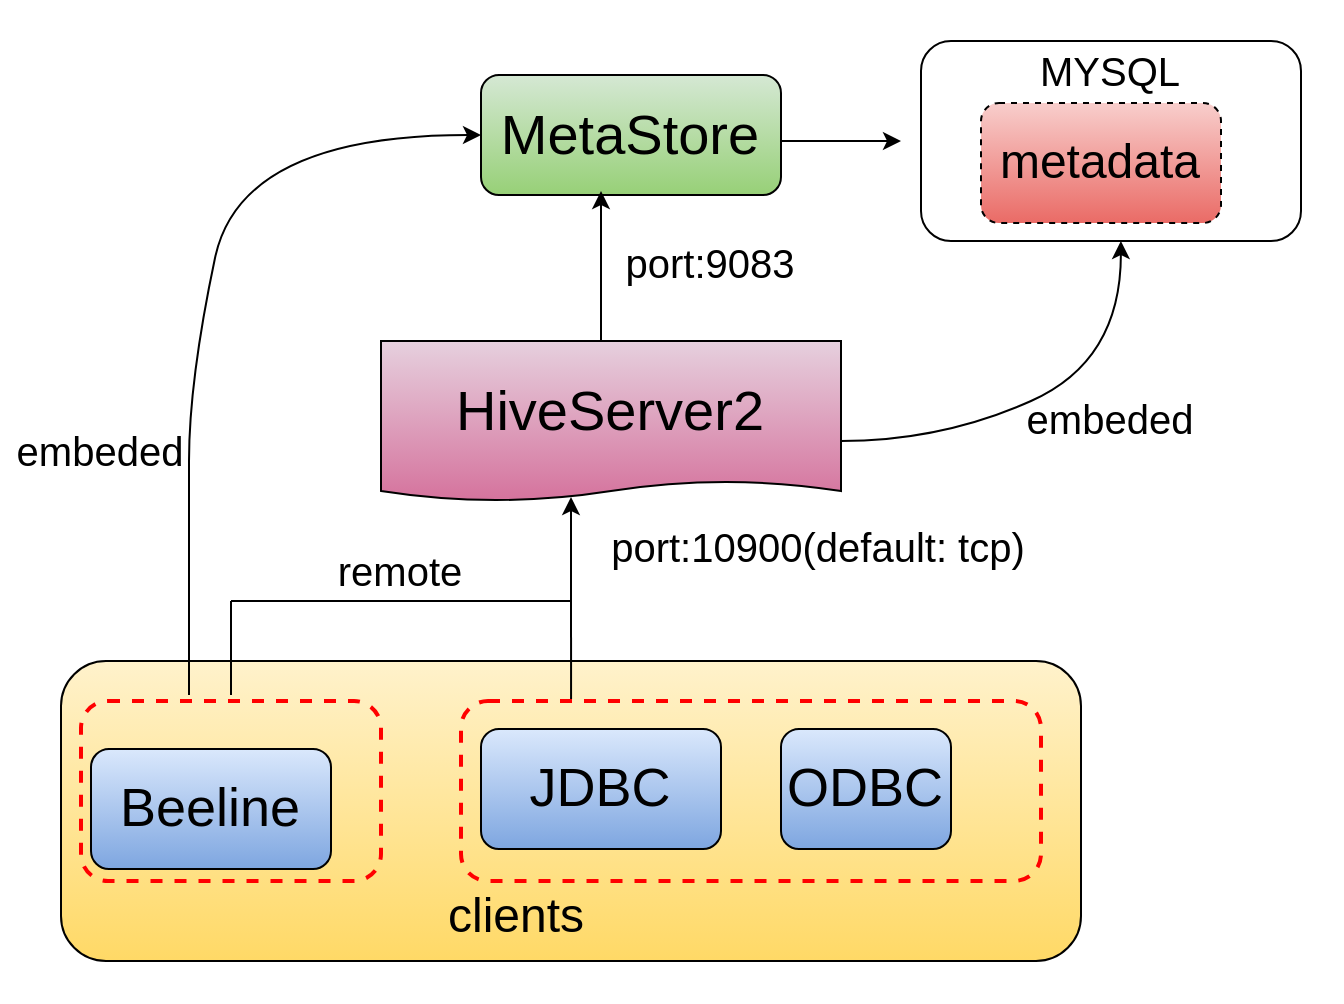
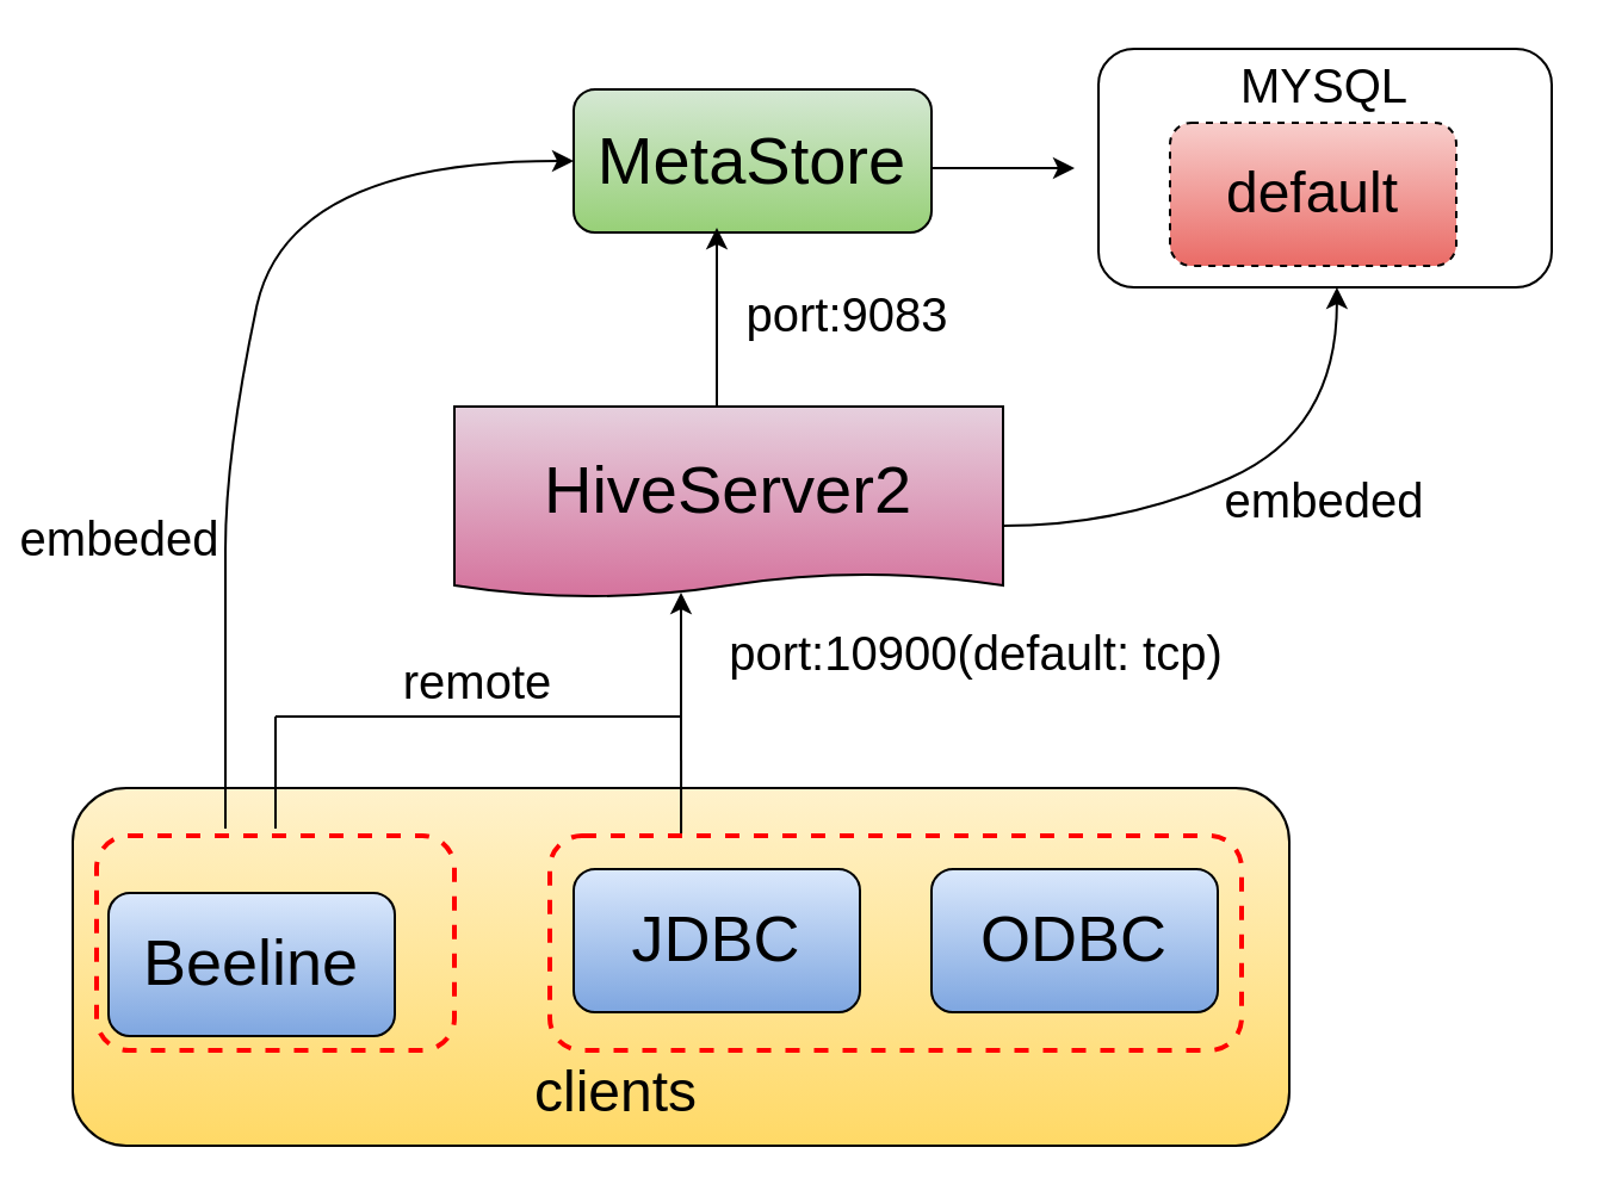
  <mxCell id="0" />
  <mxCell id="1" parent="0" />
  <mxCell id="2" value="" style="rounded=1;whiteSpace=wrap;html=1;fillColor=#fff2cc;gradientColor=#ffd966;strokeColor=#000000;" parent="1" vertex="1"><mxGeometry x="30" y="330" width="510" height="150" as="geometry" /></mxCell>
  <mxCell id="3" value="" style="rounded=1;whiteSpace=wrap;html=1;fillColor=none;gradientColor=#b3b3b3;strokeColor=#000000;glass=0;shadow=0;" parent="1" vertex="1"><mxGeometry x="460" y="20" width="190" height="100" as="geometry" /></mxCell>
  <mxCell id="4" value="" style="rounded=1;whiteSpace=wrap;html=1;fillColor=none;dashed=1;strokeColor=#FF0000;strokeWidth=2;" parent="1" vertex="1"><mxGeometry x="40" y="350" width="150" height="90" as="geometry" /></mxCell>
  <mxCell id="5" value="&lt;font style=&quot;font-size: 27px;&quot;&gt;Beeline&lt;/font&gt;" style="rounded=1;whiteSpace=wrap;html=1;fillColor=#dae8fc;strokeColor=#000000;gradientColor=#7ea6e0;" parent="1" vertex="1"><mxGeometry x="45" y="374" width="120" height="60" as="geometry" /></mxCell>
  <mxCell id="6" value="&lt;span style=&quot;font-size: 27px;&quot;&gt;JDBC&lt;/span&gt;" style="rounded=1;whiteSpace=wrap;html=1;fillColor=#dae8fc;strokeColor=#000000;gradientColor=#7ea6e0;" parent="1" vertex="1"><mxGeometry x="240" y="364" width="120" height="60" as="geometry" /></mxCell>
- <mxCell id="7" value="&lt;span style=&quot;font-size: 27px;&quot;&gt;ODBC&lt;/span&gt;" style="rounded=1;whiteSpace=wrap;html=1;fillColor=#dae8fc;strokeColor=#000000;gradientColor=#7ea6e0;" parent="1" vertex="1"><mxGeometry x="390" y="364" width="85" height="60" as="geometry" /></mxCell>
+ <mxCell id="7" value="&lt;span style=&quot;font-size: 27px;&quot;&gt;ODBC&lt;/span&gt;" style="rounded=1;whiteSpace=wrap;html=1;fillColor=#dae8fc;strokeColor=#000000;gradientColor=#7ea6e0;" parent="1" vertex="1"><mxGeometry x="390" y="364" width="120" height="60" as="geometry" /></mxCell>
  <mxCell id="8" value="&lt;font style=&quot;font-size: 28px;&quot;&gt;HiveServer2&lt;/font&gt;" style="shape=document;whiteSpace=wrap;html=1;boundedLbl=1;fillColor=#e6d0de;strokeColor=#000000;gradientColor=#d5739d;size=0.125;" parent="1" vertex="1"><mxGeometry x="190" y="170" width="230" height="80" as="geometry" /></mxCell>
  <mxCell id="9" value="" style="endArrow=none;html=1;rounded=0;exitX=0.5;exitY=0;exitDx=0;exitDy=0;endFill=0;" parent="1" edge="1"><mxGeometry width="50" height="50" relative="1" as="geometry"><mxPoint x="115" y="347" as="sourcePoint" /><mxPoint x="115" y="300" as="targetPoint" /></mxGeometry></mxCell>
- <mxCell id="10" value="&lt;font style=&quot;font-size: 24px;&quot;&gt;metadata&lt;/font&gt;" style="rounded=1;whiteSpace=wrap;html=1;fillColor=#f8cecc;strokeColor=#000000;gradientColor=#ea6b66;dashed=1;" parent="1" vertex="1"><mxGeometry x="490" y="51" width="120" height="60" as="geometry" /></mxCell>
+ <mxCell id="10" value="&lt;font style=&quot;font-size: 24px;&quot;&gt;default&lt;/font&gt;" style="rounded=1;whiteSpace=wrap;html=1;fillColor=#f8cecc;strokeColor=#000000;gradientColor=#ea6b66;dashed=1;" parent="1" vertex="1"><mxGeometry x="490" y="51" width="120" height="60" as="geometry" /></mxCell>
  <mxCell id="11" value="&lt;font style=&quot;font-size: 28px;&quot;&gt;MetaStore&lt;/font&gt;" style="rounded=1;whiteSpace=wrap;html=1;fillColor=#d5e8d4;strokeColor=#000000;gradientColor=#97d077;" parent="1" vertex="1"><mxGeometry x="240" y="37" width="150" height="60" as="geometry" /></mxCell>
  <mxCell id="12" value="" style="endArrow=classic;html=1;rounded=0;entryX=0.4;entryY=0.967;entryDx=0;entryDy=0;entryPerimeter=0;" parent="1" edge="1" target="11"><mxGeometry width="50" height="50" relative="1" as="geometry"><mxPoint x="300" y="170" as="sourcePoint" /><mxPoint x="299" y="100" as="targetPoint" /></mxGeometry></mxCell>
  <mxCell id="13" value="" style="endArrow=classic;html=1;rounded=0;" parent="1" edge="1"><mxGeometry width="50" height="50" relative="1" as="geometry"><mxPoint x="390" y="70" as="sourcePoint" /><mxPoint x="450" y="70" as="targetPoint" /></mxGeometry></mxCell>
  <mxCell id="14" value="MYSQL" style="text;html=1;align=center;verticalAlign=middle;whiteSpace=wrap;rounded=0;fontSize=20;" parent="1" vertex="1"><mxGeometry x="525" y="20" width="60" height="30" as="geometry" /></mxCell>
  <mxCell id="15" value="port:9083" style="text;html=1;align=center;verticalAlign=middle;whiteSpace=wrap;rounded=0;fontSize=20;" parent="1" vertex="1"><mxGeometry x="325" y="116" width="60" height="30" as="geometry" /></mxCell>
  <mxCell id="16" value="port:10900(default: tcp)&lt;div&gt;&lt;br&gt;&lt;/div&gt;" style="text;html=1;align=center;verticalAlign=middle;whiteSpace=wrap;rounded=0;fontSize=20;" parent="1" vertex="1"><mxGeometry x="299" y="270" width="220" height="30" as="geometry" /></mxCell>
  <mxCell id="17" value="" style="curved=1;endArrow=classic;html=1;rounded=0;exitX=1;exitY=0.625;exitDx=0;exitDy=0;exitPerimeter=0;entryX=0.526;entryY=1;entryDx=0;entryDy=0;entryPerimeter=0;" parent="1" source="8" edge="1" target="3"><mxGeometry width="50" height="50" relative="1" as="geometry"><mxPoint x="460" y="205" as="sourcePoint" /><mxPoint x="560" y="130" as="targetPoint" /><Array as="points"><mxPoint x="470" y="220" /><mxPoint x="560" y="180" /></Array></mxGeometry></mxCell>
  <mxCell id="18" value="&lt;font style=&quot;font-size: 20px;&quot;&gt;embeded&lt;/font&gt;" style="text;html=1;align=center;verticalAlign=middle;whiteSpace=wrap;rounded=0;fontSize=18;" parent="1" vertex="1"><mxGeometry x="500" y="195" width="110" height="30" as="geometry" /></mxCell>
  <mxCell id="19" value="" style="rounded=1;whiteSpace=wrap;html=1;fillColor=none;dashed=1;strokeColor=#FF0000;strokeWidth=2;" parent="1" vertex="1"><mxGeometry x="230" y="350" width="290" height="90" as="geometry" /></mxCell>
  <mxCell id="20" value="" style="endArrow=classic;html=1;rounded=0;exitX=0.207;exitY=-0.011;exitDx=0;exitDy=0;exitPerimeter=0;" parent="1" edge="1"><mxGeometry width="50" height="50" relative="1" as="geometry"><mxPoint x="285.03" y="349.01" as="sourcePoint" /><mxPoint x="285" y="248" as="targetPoint" /></mxGeometry></mxCell>
  <mxCell id="21" value="" style="curved=1;endArrow=classic;html=1;rounded=0;entryX=0;entryY=0.5;entryDx=0;entryDy=0;" parent="1" target="11" edge="1"><mxGeometry width="50" height="50" relative="1" as="geometry"><mxPoint x="94" y="347" as="sourcePoint" /><mxPoint x="230" y="70" as="targetPoint" /><Array as="points"><mxPoint x="94" y="270" /><mxPoint x="94" y="190" /><mxPoint x="120" y="67" /></Array></mxGeometry></mxCell>
  <mxCell id="22" value="&lt;font style=&quot;font-size: 20px;&quot;&gt;embeded&lt;/font&gt;" style="text;html=1;align=center;verticalAlign=middle;whiteSpace=wrap;rounded=0;" parent="1" vertex="1"><mxGeometry x="20" y="210" width="60" height="30" as="geometry" /></mxCell>
  <mxCell id="23" value="&lt;font style=&quot;font-size: 24px;&quot;&gt;clients&lt;/font&gt;" style="text;html=1;align=center;verticalAlign=middle;whiteSpace=wrap;rounded=0;" parent="1" vertex="1"><mxGeometry x="228" y="443" width="60" height="30" as="geometry" /></mxCell>
  <mxCell id="24" value="&lt;font style=&quot;font-size: 20px;&quot;&gt;remote&lt;/font&gt;" style="text;html=1;align=center;verticalAlign=middle;whiteSpace=wrap;rounded=0;" parent="1" vertex="1"><mxGeometry x="170" y="270" width="60" height="30" as="geometry" /></mxCell>
  <mxCell id="25" value="" style="endArrow=none;html=1;rounded=0;jumpSize=6;endSize=6;" parent="1" edge="1"><mxGeometry width="50" height="50" relative="1" as="geometry"><mxPoint x="115" y="300" as="sourcePoint" /><mxPoint x="285" y="300" as="targetPoint" /></mxGeometry></mxCell>
  <mxCell id="26" style="edgeStyle=orthogonalEdgeStyle;rounded=0;orthogonalLoop=1;jettySize=auto;html=1;exitX=0;exitY=0;exitDx=0;exitDy=0;" parent="1" edge="1"><mxGeometry relative="1" as="geometry"><mxPoint x="36" y="241" as="sourcePoint" /><mxPoint x="36" y="241" as="targetPoint" /></mxGeometry></mxCell>
